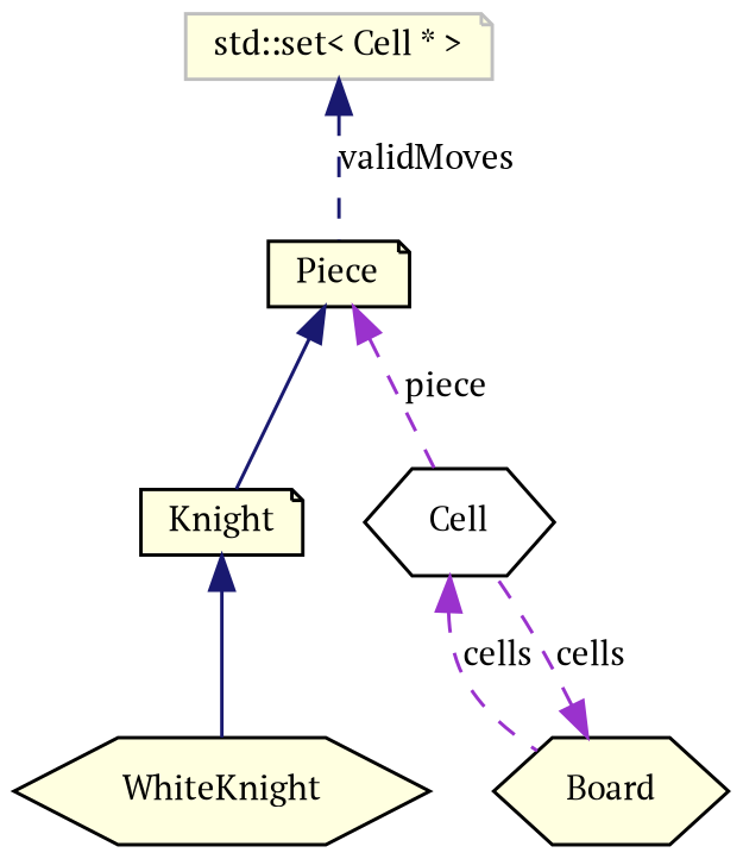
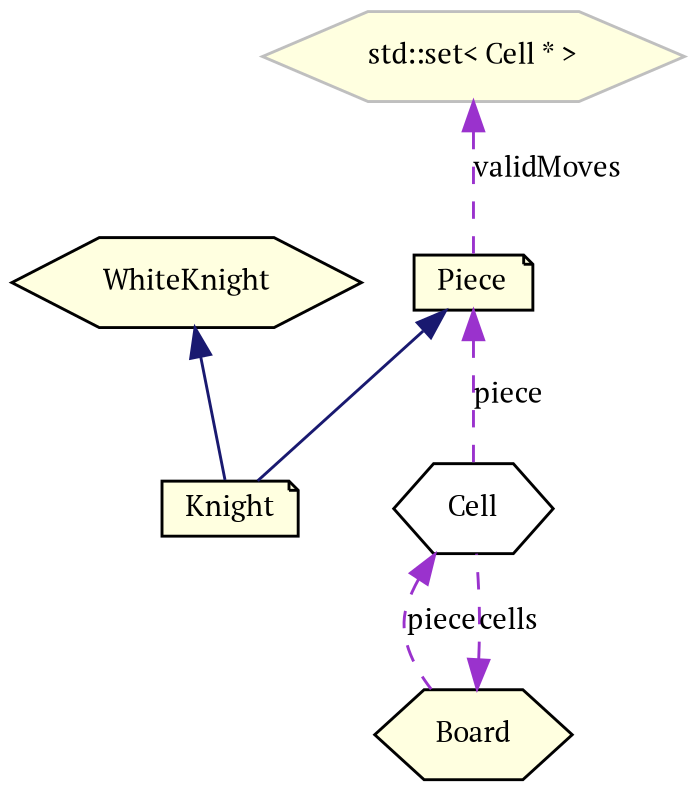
  digraph {
    fontname="PT Serif"
    node [color=black fillcolor=lightyellow fontname="PT Serif" fontsize=10 shape=hexagon style=filled]
    edge [color=darkorchid3 dir=back fontname="PT Serif" fontsize=10 labelfontname=Helvetica labelfontsize=10 style=dashed]
    n1 [fontcolor=black height=0.2 label=WhiteKnight width=0.4]
    n2 [height=0.2 label=Knight shape=note width=0.4]
    n3 [height=0.2 label=Piece shape=note width=0.4]
    n4 [fillcolor=white height=0.2 label=Cell width=0.4]
    n5 [height=0.2 label=Board width=0.4]
-   n6 [color=grey75 height=0.2 label="std::set\< Cell * \>" shape=note width=0.4]
-   n2 -> n1 [color=midnightblue style=solid]
+   n6 [color=grey75 height=0.2 label="std::set\< Cell * \>" width=0.4]
+   n1 -> n2 [color=midnightblue style=solid]
    n3 -> n2 [color=midnightblue style=solid]
    n3 -> n4 [label=piece]
-   n4 -> n5 [label=cells]
+   n4 -> n5 [label=piece]
    n5 -> n4 [label=cells]
-   n6 -> n3 [color=midnightblue label=validMoves]
+   n6 -> n3 [label=validMoves]
  }
